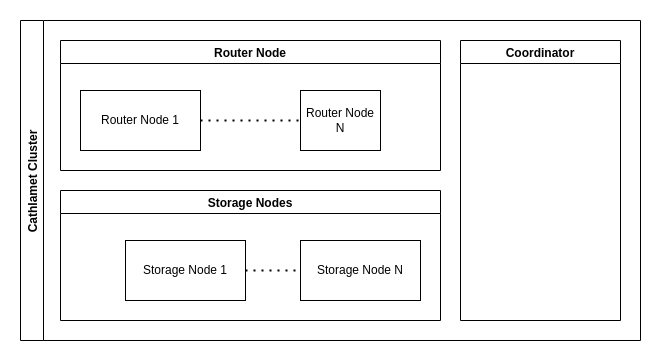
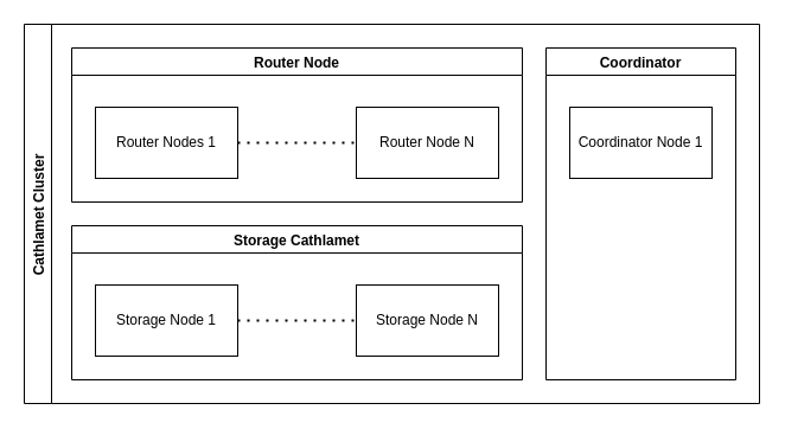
  <mxCell id="0" />
  <mxCell id="1" parent="0" />
- <mxCell id="2" value="Storage Nodes" style="swimlane;" vertex="1" parent="1"><mxGeometry x="60" y="190" width="380" height="130" as="geometry" /></mxCell>
- <mxCell id="3" value="Storage Node 1" style="rounded=0;whiteSpace=wrap;html=1;" vertex="1" parent="2"><mxGeometry x="65" y="50" width="120" height="60" as="geometry" /></mxCell>
+ <mxCell id="2" value="Storage Cathlamet" style="swimlane;" vertex="1" parent="1"><mxGeometry x="60" y="190" width="380" height="130" as="geometry" /></mxCell>
+ <mxCell id="3" value="Storage Node 1" style="rounded=0;whiteSpace=wrap;html=1;" vertex="1" parent="2"><mxGeometry x="20" y="50" width="120" height="60" as="geometry" /></mxCell>
  <mxCell id="4" value="Storage Node N" style="rounded=0;whiteSpace=wrap;html=1;" vertex="1" parent="2"><mxGeometry x="240" y="50" width="120" height="60" as="geometry" /></mxCell>
  <mxCell id="5" value="" style="endArrow=none;dashed=1;html=1;dashPattern=1 3;strokeWidth=2;rounded=0;exitX=1;exitY=0.5;exitDx=0;exitDy=0;entryX=0;entryY=0.5;entryDx=0;entryDy=0;" edge="1" parent="2" source="3" target="4"><mxGeometry width="50" height="50" relative="1" as="geometry"><mxPoint x="360" y="120" as="sourcePoint" /><mxPoint x="410" y="70" as="targetPoint" /></mxGeometry></mxCell>
  <mxCell id="6" value="Router Node" style="swimlane;" vertex="1" parent="1"><mxGeometry x="60" y="40" width="380" height="130" as="geometry" /></mxCell>
- <mxCell id="7" value="Router Node 1" style="rounded=0;whiteSpace=wrap;html=1;" vertex="1" parent="6"><mxGeometry x="20" y="50" width="120" height="60" as="geometry" /></mxCell>
- <mxCell id="8" value="Router Node N" style="rounded=0;whiteSpace=wrap;html=1;" vertex="1" parent="6"><mxGeometry x="240" y="50" width="80" height="60" as="geometry" /></mxCell>
+ <mxCell id="7" value="Router Nodes 1" style="rounded=0;whiteSpace=wrap;html=1;" vertex="1" parent="6"><mxGeometry x="20" y="50" width="120" height="60" as="geometry" /></mxCell>
+ <mxCell id="8" value="Router Node N" style="rounded=0;whiteSpace=wrap;html=1;" vertex="1" parent="6"><mxGeometry x="240" y="50" width="120" height="60" as="geometry" /></mxCell>
  <mxCell id="9" value="" style="endArrow=none;dashed=1;html=1;dashPattern=1 3;strokeWidth=2;rounded=0;exitX=1;exitY=0.5;exitDx=0;exitDy=0;entryX=0;entryY=0.5;entryDx=0;entryDy=0;" edge="1" parent="6" source="7" target="8"><mxGeometry width="50" height="50" relative="1" as="geometry"><mxPoint x="360" y="120" as="sourcePoint" /><mxPoint x="410" y="70" as="targetPoint" /></mxGeometry></mxCell>
  <mxCell id="10" value="Coordinator" style="swimlane;" vertex="1" parent="1"><mxGeometry x="460" y="40" width="160" height="280" as="geometry" /></mxCell>
+ <mxCell id="11" value="Coordinator Node 1" style="rounded=0;whiteSpace=wrap;html=1;" vertex="1" parent="10"><mxGeometry x="20" y="50" width="120" height="60" as="geometry" /></mxCell>
  <mxCell id="12" value="Cathlamet Cluster" style="swimlane;horizontal=0;" vertex="1" parent="1"><mxGeometry x="20" y="20" width="620" height="320" as="geometry" /></mxCell>
